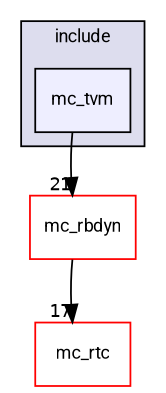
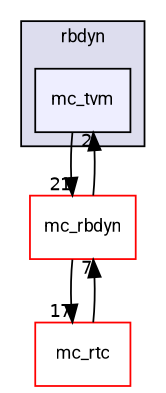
  digraph {
    compound=true
    fontname=Roboto
    node [fillcolor=white fontname=Roboto fontsize=10 shape=box style=filled color=red]
    edge [fontname=Roboto labeldistance=1.5 labelfontname=Helvetica labelfontsize=10]
    n1 [fillcolor="#eeeeff" label=mc_tvm pencolor=black color=""]
    n2 [label=mc_rbdyn]
    n3 [label=mc_rtc]
    subgraph cluster_1 {
      bgcolor="#ddddee"
      fontsize=10
-     label=include
+     label=rbdyn
      pencolor=black
      n1
    }
    n1 -> n2 [headlabel=21]
+   n2 -> n1 [headlabel=2]
    n2 -> n3 [headlabel=17]
+   n3 -> n2 [headlabel=7]
  }
